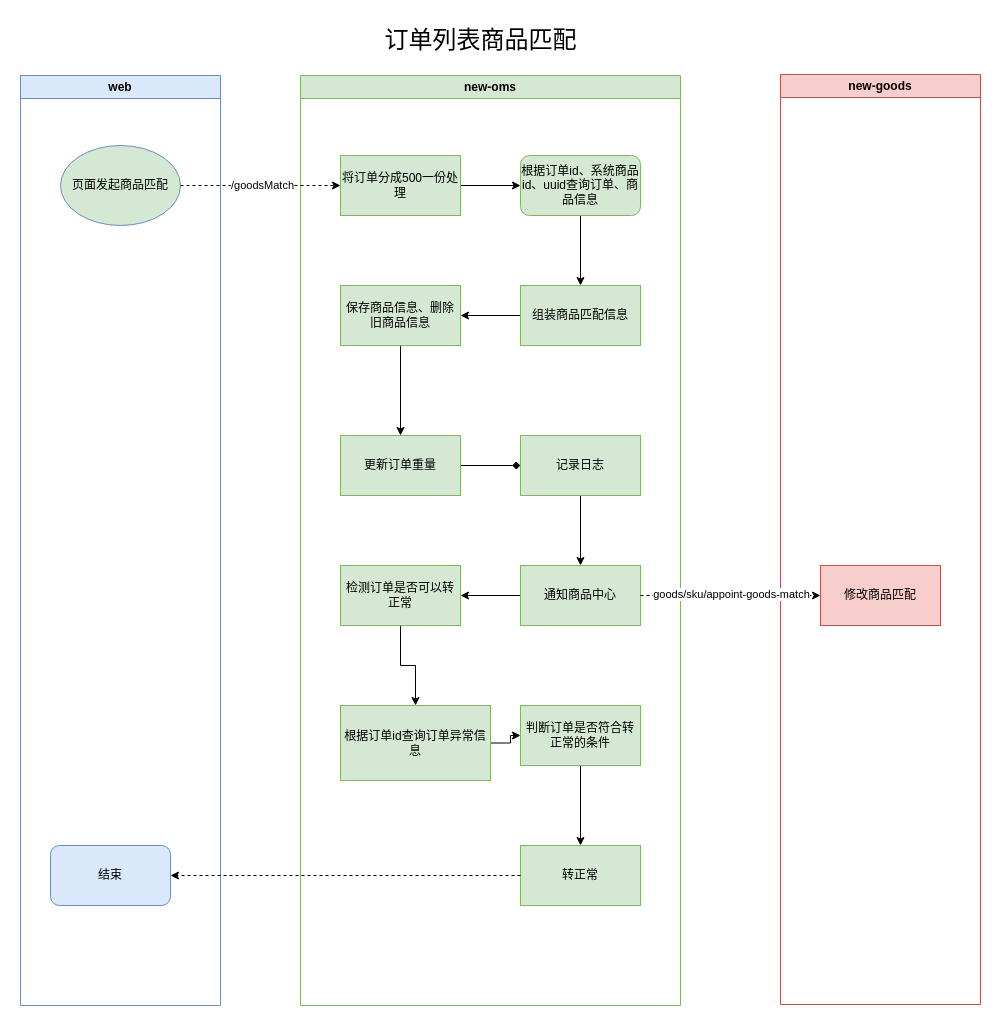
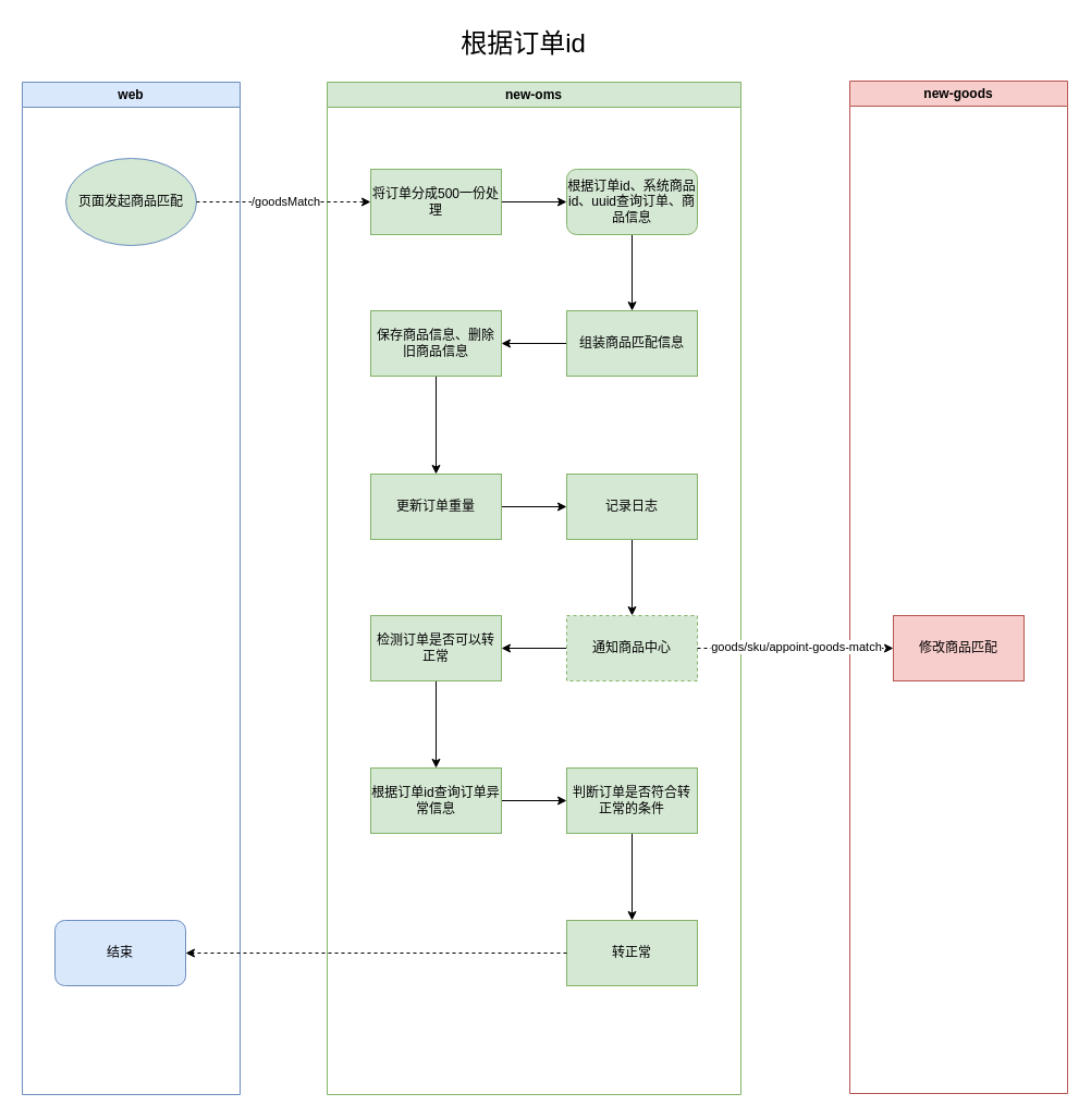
  <mxCell id="0" />
  <mxCell id="1" parent="0" />
- <mxCell id="2" value="&lt;font style=&quot;font-size: 24px;&quot;&gt;订单列表商品匹配&lt;/font&gt;" style="text;html=1;align=center;verticalAlign=middle;resizable=0;points=[];autosize=1;strokeColor=none;fillColor=none;" vertex="1" parent="1"><mxGeometry x="370" y="20" width="220" height="40" as="geometry" /></mxCell>
+ <mxCell id="2" value="&lt;font style=&quot;font-size: 24px;&quot;&gt;根据订单id&lt;/font&gt;" style="text;html=1;align=center;verticalAlign=middle;resizable=0;points=[];autosize=1;strokeColor=none;fillColor=none;" vertex="1" parent="1"><mxGeometry x="370" y="20" width="220" height="40" as="geometry" /></mxCell>
  <mxCell id="3" value="web" style="swimlane;whiteSpace=wrap;html=1;fillColor=#dae8fc;strokeColor=#6c8ebf;" vertex="1" parent="1"><mxGeometry x="20" y="75" width="200" height="930" as="geometry" /></mxCell>
  <mxCell id="4" value="页面发起商品匹配" style="ellipse;whiteSpace=wrap;html=1;fillColor=#d5e8d4;strokeColor=#6c8ebf;" vertex="1" parent="3"><mxGeometry x="40" y="70" width="120" height="80" as="geometry" /></mxCell>
  <mxCell id="5" value="结束" style="rounded=1;whiteSpace=wrap;html=1;fillColor=#dae8fc;strokeColor=#6c8ebf;" vertex="1" parent="3"><mxGeometry x="30" y="770" width="120" height="60" as="geometry" /></mxCell>
  <mxCell id="6" value="new-oms" style="swimlane;whiteSpace=wrap;html=1;fillColor=#d5e8d4;strokeColor=#82b366;" vertex="1" parent="1"><mxGeometry x="300" y="75" width="380" height="930" as="geometry" /></mxCell>
  <mxCell id="7" value="" style="edgeStyle=orthogonalEdgeStyle;rounded=0;orthogonalLoop=1;jettySize=auto;html=1;" edge="1" parent="6" source="8" target="10"><mxGeometry relative="1" as="geometry" /></mxCell>
  <mxCell id="8" value="将订单分成500一份处理" style="whiteSpace=wrap;html=1;fillColor=#d5e8d4;strokeColor=#82b366;" vertex="1" parent="6"><mxGeometry x="40" y="80" width="120" height="60" as="geometry" /></mxCell>
  <mxCell id="9" value="" style="edgeStyle=orthogonalEdgeStyle;rounded=0;orthogonalLoop=1;jettySize=auto;html=1;" edge="1" parent="6" source="10" target="12"><mxGeometry relative="1" as="geometry" /></mxCell>
  <mxCell id="10" value="根据订单id、系统商品id、uuid查询订单、商品信息" style="whiteSpace=wrap;html=1;fillColor=#d5e8d4;strokeColor=#82b366;rounded=1;" vertex="1" parent="6"><mxGeometry x="220" y="80" width="120" height="60" as="geometry" /></mxCell>
  <mxCell id="11" value="" style="edgeStyle=orthogonalEdgeStyle;rounded=0;orthogonalLoop=1;jettySize=auto;html=1;" edge="1" parent="6" source="12" target="14"><mxGeometry relative="1" as="geometry" /></mxCell>
  <mxCell id="12" value="组装商品匹配信息" style="whiteSpace=wrap;html=1;fillColor=#d5e8d4;strokeColor=#82b366;" vertex="1" parent="6"><mxGeometry x="220" y="210" width="120" height="60" as="geometry" /></mxCell>
  <mxCell id="13" value="" style="edgeStyle=orthogonalEdgeStyle;rounded=0;orthogonalLoop=1;jettySize=auto;html=1;" edge="1" parent="6" source="14" target="16"><mxGeometry relative="1" as="geometry" /></mxCell>
  <mxCell id="14" value="保存商品信息、删除旧商品信息" style="whiteSpace=wrap;html=1;fillColor=#d5e8d4;strokeColor=#82b366;" vertex="1" parent="6"><mxGeometry x="40" y="210" width="120" height="60" as="geometry" /></mxCell>
- <mxCell id="15" value="" style="edgeStyle=orthogonalEdgeStyle;rounded=0;orthogonalLoop=1;jettySize=auto;html=1;endArrow=diamond;" edge="1" parent="6" source="16" target="18"><mxGeometry relative="1" as="geometry" /></mxCell>
+ <mxCell id="15" value="" style="edgeStyle=orthogonalEdgeStyle;rounded=0;orthogonalLoop=1;jettySize=auto;html=1;" edge="1" parent="6" source="16" target="18"><mxGeometry relative="1" as="geometry" /></mxCell>
  <mxCell id="16" value="更新订单重量" style="whiteSpace=wrap;html=1;fillColor=#d5e8d4;strokeColor=#82b366;" vertex="1" parent="6"><mxGeometry x="40" y="360" width="120" height="60" as="geometry" /></mxCell>
  <mxCell id="17" value="" style="edgeStyle=orthogonalEdgeStyle;rounded=0;orthogonalLoop=1;jettySize=auto;html=1;" edge="1" parent="6" source="18" target="20"><mxGeometry relative="1" as="geometry" /></mxCell>
  <mxCell id="18" value="记录日志" style="whiteSpace=wrap;html=1;fillColor=#d5e8d4;strokeColor=#82b366;" vertex="1" parent="6"><mxGeometry x="220" y="360" width="120" height="60" as="geometry" /></mxCell>
  <mxCell id="19" value="" style="edgeStyle=orthogonalEdgeStyle;rounded=0;orthogonalLoop=1;jettySize=auto;html=1;" edge="1" parent="6" source="20" target="22"><mxGeometry relative="1" as="geometry" /></mxCell>
- <mxCell id="20" value="通知商品中心" style="whiteSpace=wrap;html=1;fillColor=#d5e8d4;strokeColor=#82b366;" vertex="1" parent="6"><mxGeometry x="220" y="490" width="120" height="60" as="geometry" /></mxCell>
+ <mxCell id="20" value="通知商品中心" style="whiteSpace=wrap;html=1;fillColor=#d5e8d4;strokeColor=#82b366;dashed=1;" vertex="1" parent="6"><mxGeometry x="220" y="490" width="120" height="60" as="geometry" /></mxCell>
  <mxCell id="21" value="" style="edgeStyle=orthogonalEdgeStyle;rounded=0;orthogonalLoop=1;jettySize=auto;html=1;" edge="1" parent="6" source="22" target="24"><mxGeometry relative="1" as="geometry" /></mxCell>
  <mxCell id="22" value="检测订单是否可以转正常" style="whiteSpace=wrap;html=1;fillColor=#d5e8d4;strokeColor=#82b366;" vertex="1" parent="6"><mxGeometry x="40" y="490" width="120" height="60" as="geometry" /></mxCell>
  <mxCell id="23" value="" style="edgeStyle=orthogonalEdgeStyle;rounded=0;orthogonalLoop=1;jettySize=auto;html=1;" edge="1" parent="6" source="24" target="26"><mxGeometry relative="1" as="geometry" /></mxCell>
- <mxCell id="24" value="根据订单id查询订单异常信息" style="whiteSpace=wrap;html=1;fillColor=#d5e8d4;strokeColor=#82b366;" vertex="1" parent="6"><mxGeometry x="40" y="630" width="150" height="75" as="geometry" /></mxCell>
+ <mxCell id="24" value="根据订单id查询订单异常信息" style="whiteSpace=wrap;html=1;fillColor=#d5e8d4;strokeColor=#82b366;" vertex="1" parent="6"><mxGeometry x="40" y="630" width="120" height="60" as="geometry" /></mxCell>
  <mxCell id="25" value="" style="edgeStyle=orthogonalEdgeStyle;rounded=0;orthogonalLoop=1;jettySize=auto;html=1;" edge="1" parent="6" source="26" target="27"><mxGeometry relative="1" as="geometry" /></mxCell>
  <mxCell id="26" value="判断订单是否符合转正常的条件" style="whiteSpace=wrap;html=1;fillColor=#d5e8d4;strokeColor=#82b366;" vertex="1" parent="6"><mxGeometry x="220" y="630" width="120" height="60" as="geometry" /></mxCell>
  <mxCell id="27" value="转正常" style="whiteSpace=wrap;html=1;fillColor=#d5e8d4;strokeColor=#82b366;" vertex="1" parent="6"><mxGeometry x="220" y="770" width="120" height="60" as="geometry" /></mxCell>
  <mxCell id="28" value="new-goods" style="swimlane;whiteSpace=wrap;html=1;fillColor=#f8cecc;strokeColor=#b85450;" vertex="1" parent="1"><mxGeometry x="780" y="74" width="200" height="930" as="geometry" /></mxCell>
  <mxCell id="29" value="修改商品匹配" style="whiteSpace=wrap;html=1;fillColor=#f8cecc;strokeColor=#b85450;" vertex="1" parent="28"><mxGeometry x="40" y="491" width="120" height="60" as="geometry" /></mxCell>
  <mxCell id="30" value="" style="edgeStyle=orthogonalEdgeStyle;rounded=0;orthogonalLoop=1;jettySize=auto;html=1;dashed=1;" edge="1" parent="1" source="4" target="8"><mxGeometry relative="1" as="geometry" /></mxCell>
  <mxCell id="31" value="/goodsMatch" style="edgeLabel;html=1;align=center;verticalAlign=middle;resizable=0;points=[];" vertex="1" connectable="0" parent="30"><mxGeometry x="0.013" y="1" relative="1" as="geometry"><mxPoint as="offset" /></mxGeometry></mxCell>
  <mxCell id="32" value="" style="edgeStyle=orthogonalEdgeStyle;rounded=0;orthogonalLoop=1;jettySize=auto;html=1;dashed=1;" edge="1" parent="1" source="20" target="29"><mxGeometry relative="1" as="geometry" /></mxCell>
  <mxCell id="33" value="goods/sku/appoint-goods-match" style="edgeLabel;html=1;align=center;verticalAlign=middle;resizable=0;points=[];" vertex="1" connectable="0" parent="32"><mxGeometry y="2" relative="1" as="geometry"><mxPoint as="offset" /></mxGeometry></mxCell>
  <mxCell id="34" value="" style="edgeStyle=orthogonalEdgeStyle;rounded=0;orthogonalLoop=1;jettySize=auto;html=1;dashed=1;" edge="1" parent="1" source="27" target="5"><mxGeometry relative="1" as="geometry" /></mxCell>
